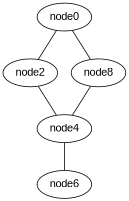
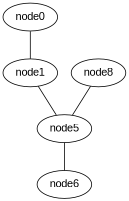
  graph {
    fontsize=12
    node [fontname=Arial]
    edge [fontname=Arial]
    n1 [label=node0]
-   node2
+   node2 [label=node1]
    n3 [label=node8]
-   node5 [label=node4]
+   node5
    node6
    n1 -- node2
-   n1 -- n3
    node2 -- node5
    n3 -- node5
    node5 -- node6
  }
